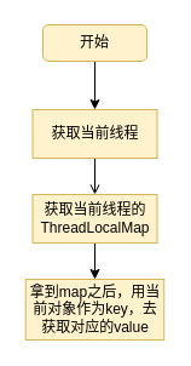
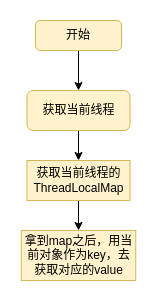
  <mxCell id="0" />
  <mxCell id="1" parent="0" />
  <mxCell id="2" style="edgeStyle=orthogonalEdgeStyle;rounded=0;orthogonalLoop=1;jettySize=auto;html=1;exitX=0.5;exitY=1;exitDx=0;exitDy=0;" edge="1" parent="1" source="3" target="5"><mxGeometry relative="1" as="geometry" /></mxCell>
  <mxCell id="3" value="开始" style="rounded=1;whiteSpace=wrap;html=1;fillColor=#fff2cc;strokeColor=#d6b656;" vertex="1" parent="1"><mxGeometry x="35" y="20" width="86" height="30" as="geometry" /></mxCell>
- <mxCell id="4" style="edgeStyle=orthogonalEdgeStyle;rounded=0;orthogonalLoop=1;jettySize=auto;html=1;exitX=0.5;exitY=1;exitDx=0;exitDy=0;endArrow=open;" edge="1" parent="1" source="5" target="7"><mxGeometry relative="1" as="geometry" /></mxCell>
- <mxCell id="5" value="获取当前线程" style="rounded=0;whiteSpace=wrap;html=1;fillColor=#fff2cc;strokeColor=#d6b656;" vertex="1" parent="1"><mxGeometry x="26.5" y="90" width="103" height="40" as="geometry" /></mxCell>
+ <mxCell id="4" style="edgeStyle=orthogonalEdgeStyle;rounded=0;orthogonalLoop=1;jettySize=auto;html=1;exitX=0.5;exitY=1;exitDx=0;exitDy=0;" edge="1" parent="1" source="5" target="7"><mxGeometry relative="1" as="geometry" /></mxCell>
+ <mxCell id="5" value="获取当前线程" style="whiteSpace=wrap;html=1;fillColor=#fff2cc;strokeColor=#d6b656;rounded=1;" vertex="1" parent="1"><mxGeometry x="26.5" y="90" width="103" height="40" as="geometry" /></mxCell>
  <mxCell id="6" style="edgeStyle=orthogonalEdgeStyle;rounded=0;orthogonalLoop=1;jettySize=auto;html=1;exitX=0.5;exitY=1;exitDx=0;exitDy=0;entryX=0.5;entryY=0;entryDx=0;entryDy=0;" edge="1" parent="1" source="7" target="8"><mxGeometry relative="1" as="geometry" /></mxCell>
  <mxCell id="7" value="获取当前线程的ThreadLocalMap" style="rounded=0;whiteSpace=wrap;html=1;fillColor=#fff2cc;strokeColor=#d6b656;" vertex="1" parent="1"><mxGeometry x="26.5" y="160" width="103" height="40" as="geometry" /></mxCell>
  <mxCell id="8" value="拿到map之后，用当前对象作为key，去获取对应的value" style="rounded=0;whiteSpace=wrap;html=1;fillColor=#fff2cc;strokeColor=#d6b656;" vertex="1" parent="1"><mxGeometry x="20.75" y="230" width="114.5" height="50" as="geometry" /></mxCell>
